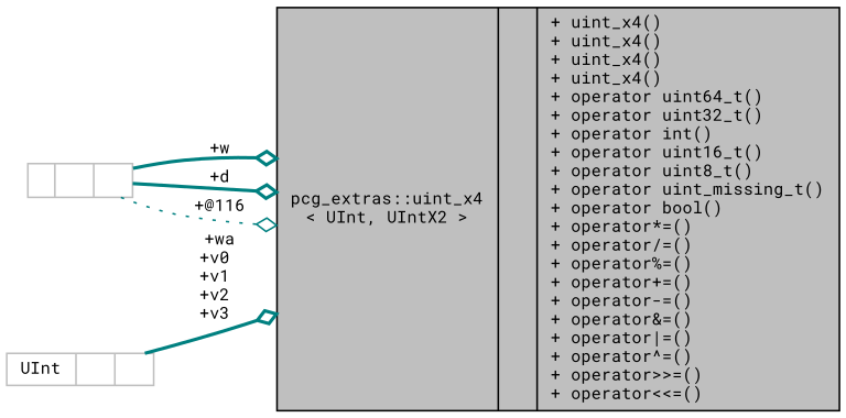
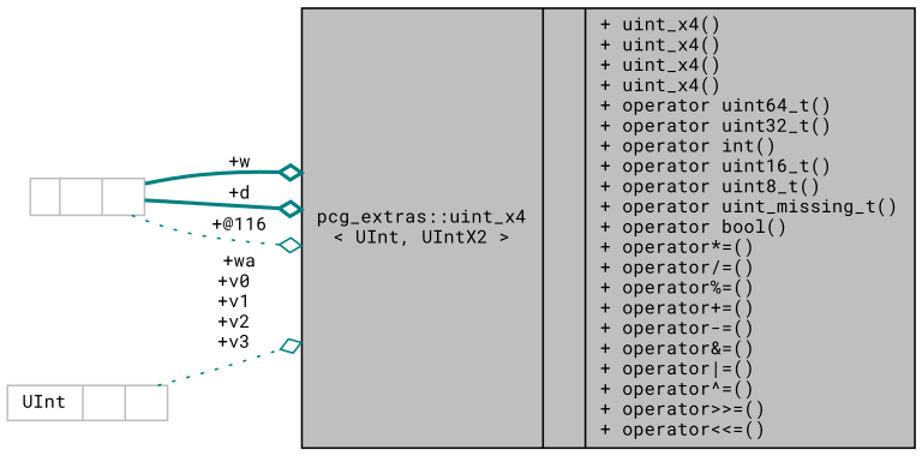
  digraph {
    fontname="Roboto Mono"
    rankdir=LR
    node [color=grey75 fontname="Roboto Mono" fontsize=10 shape=record]
    edge [arrowhead=odiamond color=teal fontname="Roboto Mono" fontsize=10 labelfontname=Helvetica labelfontsize=10 style=bold]
    n1 [color=black fillcolor=grey75 fontcolor=black height=0.2 label="{pcg_extras::uint_x4\l\< UInt, UIntX2 \>\n||+ uint_x4()\l+ uint_x4()\l+ uint_x4()\l+ uint_x4()\l+ operator uint64_t()\l+ operator uint32_t()\l+ operator int()\l+ operator uint16_t()\l+ operator uint8_t()\l+ operator uint_missing_t()\l+ operator bool()\l+ operator*=()\l+ operator/=()\l+ operator%=()\l+ operator+=()\l+ operator-=()\l+ operator&=()\l+ operator\|=()\l+ operator^=()\l+ operator\>\>=()\l+ operator\<\<=()\l}" style=filled width=0.4]
    n2 [height=0.2 label="{\n||}" width=0.4]
    n3 [height=0.2 label="{UInt\n||}" width=0.4]
    n2 -> n1 [label=" +w"]
    n2 -> n1 [label=" +d"]
    n2 -> n1 [label=" +@116" style=dotted]
-   n3 -> n1 [label=" +wa\n+v0\n+v1\n+v2\n+v3"]
+   n3 -> n1 [label=" +wa\n+v0\n+v1\n+v2\n+v3" style=dotted]
  }
